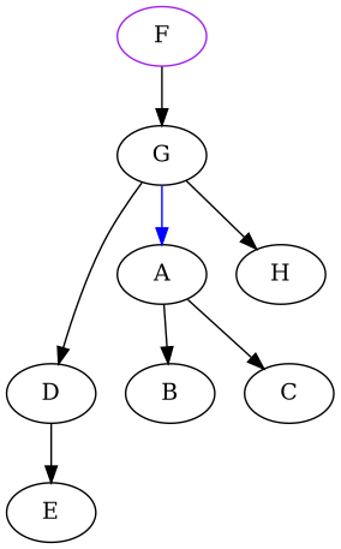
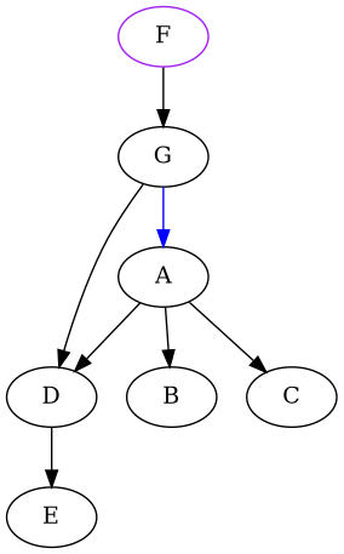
  digraph {
    n1 [label=D]
    n2 [label=E]
    n3 [color=purple label=F]
    n4 [label=G]
    n5 [label=A]
    n6 [label=B]
    n7 [label=C]
-   n8 [label=H]
    n1 -> n2
    n3 -> n4
    n4 -> n1
    n4 -> n5 [color=blue]
-   n4 -> n8
+   n5 -> n1
    n5 -> n6
    n5 -> n7
  }
